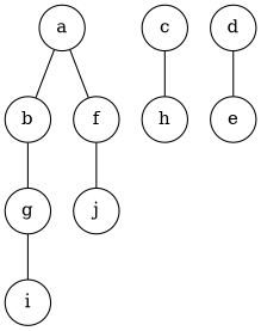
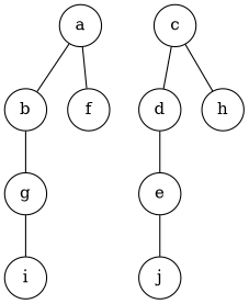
  graph {
    rankdir=TB
    node [shape=circle]
    a
    b
    f
    g
    c
    d
    h
    i
    e
    j
    a -- b
    a -- f
    b -- g
    g -- i
+   c -- d
    c -- h
    d -- e
-   f -- j
+   e -- j
  }
